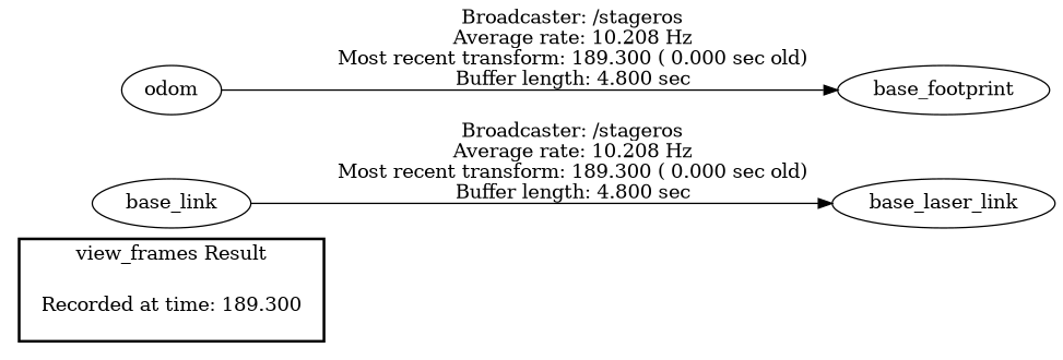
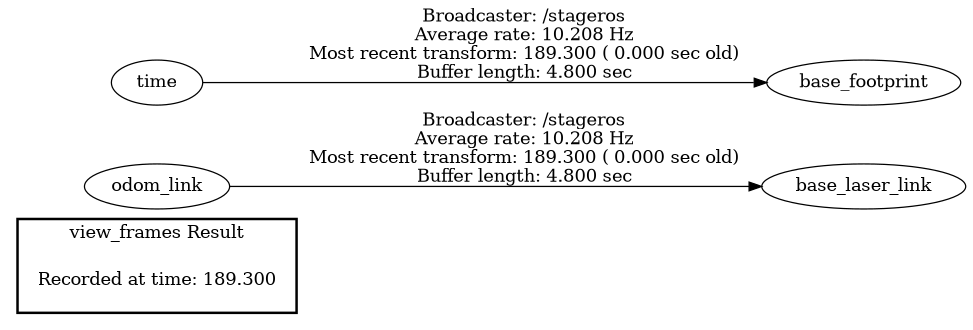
  digraph {
    rankdir=LR
    "Recorded at time: 189.300" [shape=plaintext]
-   base_link
+   base_link [label=odom_link]
    base_laser_link
-   odom
+   odom [label=time]
    base_footprint
    subgraph cluster_1 {
      color=black
      label="view_frames Result"
      style=bold
      "Recorded at time: 189.300"
    }
    base_link -> base_laser_link [label="Broadcaster: /stageros\nAverage rate: 10.208 Hz\nMost recent transform: 189.300 ( 0.000 sec old)\nBuffer length: 4.800 sec\n"]
    odom -> base_footprint [label="Broadcaster: /stageros\nAverage rate: 10.208 Hz\nMost recent transform: 189.300 ( 0.000 sec old)\nBuffer length: 4.800 sec\n"]
  }
